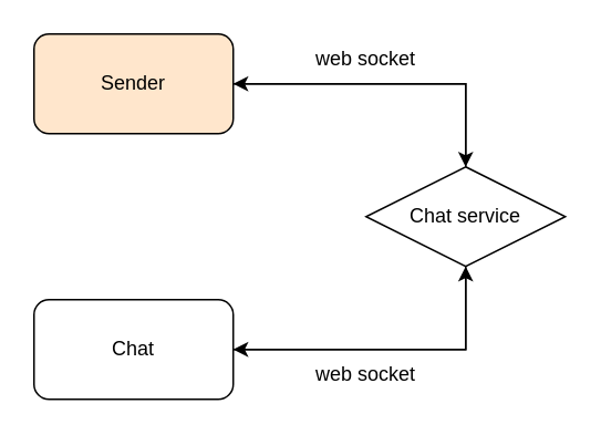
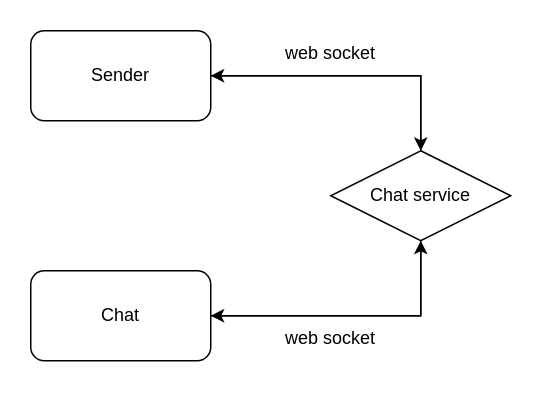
  <mxCell id="0" />
  <mxCell id="1" parent="0" />
  <mxCell id="2" style="edgeStyle=orthogonalEdgeStyle;rounded=0;orthogonalLoop=1;jettySize=auto;html=1;exitX=1;exitY=0.5;exitDx=0;exitDy=0;" edge="1" parent="1" source="3" target="8"><mxGeometry relative="1" as="geometry" /></mxCell>
- <mxCell id="3" value="Sender" style="rounded=1;whiteSpace=wrap;html=1;fillColor=#ffe6cc;" vertex="1" parent="1"><mxGeometry x="20" y="20" width="120" height="60" as="geometry" /></mxCell>
+ <mxCell id="3" value="Sender" style="rounded=1;whiteSpace=wrap;html=1;" vertex="1" parent="1"><mxGeometry x="20" y="20" width="120" height="60" as="geometry" /></mxCell>
  <mxCell id="4" style="edgeStyle=orthogonalEdgeStyle;rounded=0;orthogonalLoop=1;jettySize=auto;html=1;exitX=1;exitY=0.5;exitDx=0;exitDy=0;" edge="1" parent="1" source="5" target="8"><mxGeometry relative="1" as="geometry" /></mxCell>
  <mxCell id="5" value="Chat" style="rounded=1;whiteSpace=wrap;html=1;" vertex="1" parent="1"><mxGeometry x="20" y="180" width="120" height="60" as="geometry" /></mxCell>
  <mxCell id="6" style="edgeStyle=orthogonalEdgeStyle;rounded=0;orthogonalLoop=1;jettySize=auto;html=1;exitX=0.5;exitY=0;exitDx=0;exitDy=0;entryX=1;entryY=0.5;entryDx=0;entryDy=0;" edge="1" parent="1" source="8" target="3"><mxGeometry relative="1" as="geometry" /></mxCell>
  <mxCell id="7" style="edgeStyle=orthogonalEdgeStyle;rounded=0;orthogonalLoop=1;jettySize=auto;html=1;exitX=0.5;exitY=1;exitDx=0;exitDy=0;entryX=1;entryY=0.5;entryDx=0;entryDy=0;" edge="1" parent="1" source="8" target="5"><mxGeometry relative="1" as="geometry" /></mxCell>
  <mxCell id="8" value="Chat service" style="rhombus;whiteSpace=wrap;html=1;" vertex="1" parent="1"><mxGeometry x="220" y="100" width="120" height="60" as="geometry" /></mxCell>
  <mxCell id="9" value="web socket" style="text;html=1;strokeColor=none;fillColor=none;align=center;verticalAlign=middle;whiteSpace=wrap;rounded=0;" vertex="1" parent="1"><mxGeometry x="180" y="20" width="80" height="30" as="geometry" /></mxCell>
  <mxCell id="10" value="web socket" style="text;html=1;strokeColor=none;fillColor=none;align=center;verticalAlign=middle;whiteSpace=wrap;rounded=0;" vertex="1" parent="1"><mxGeometry x="180" y="210" width="80" height="30" as="geometry" /></mxCell>
